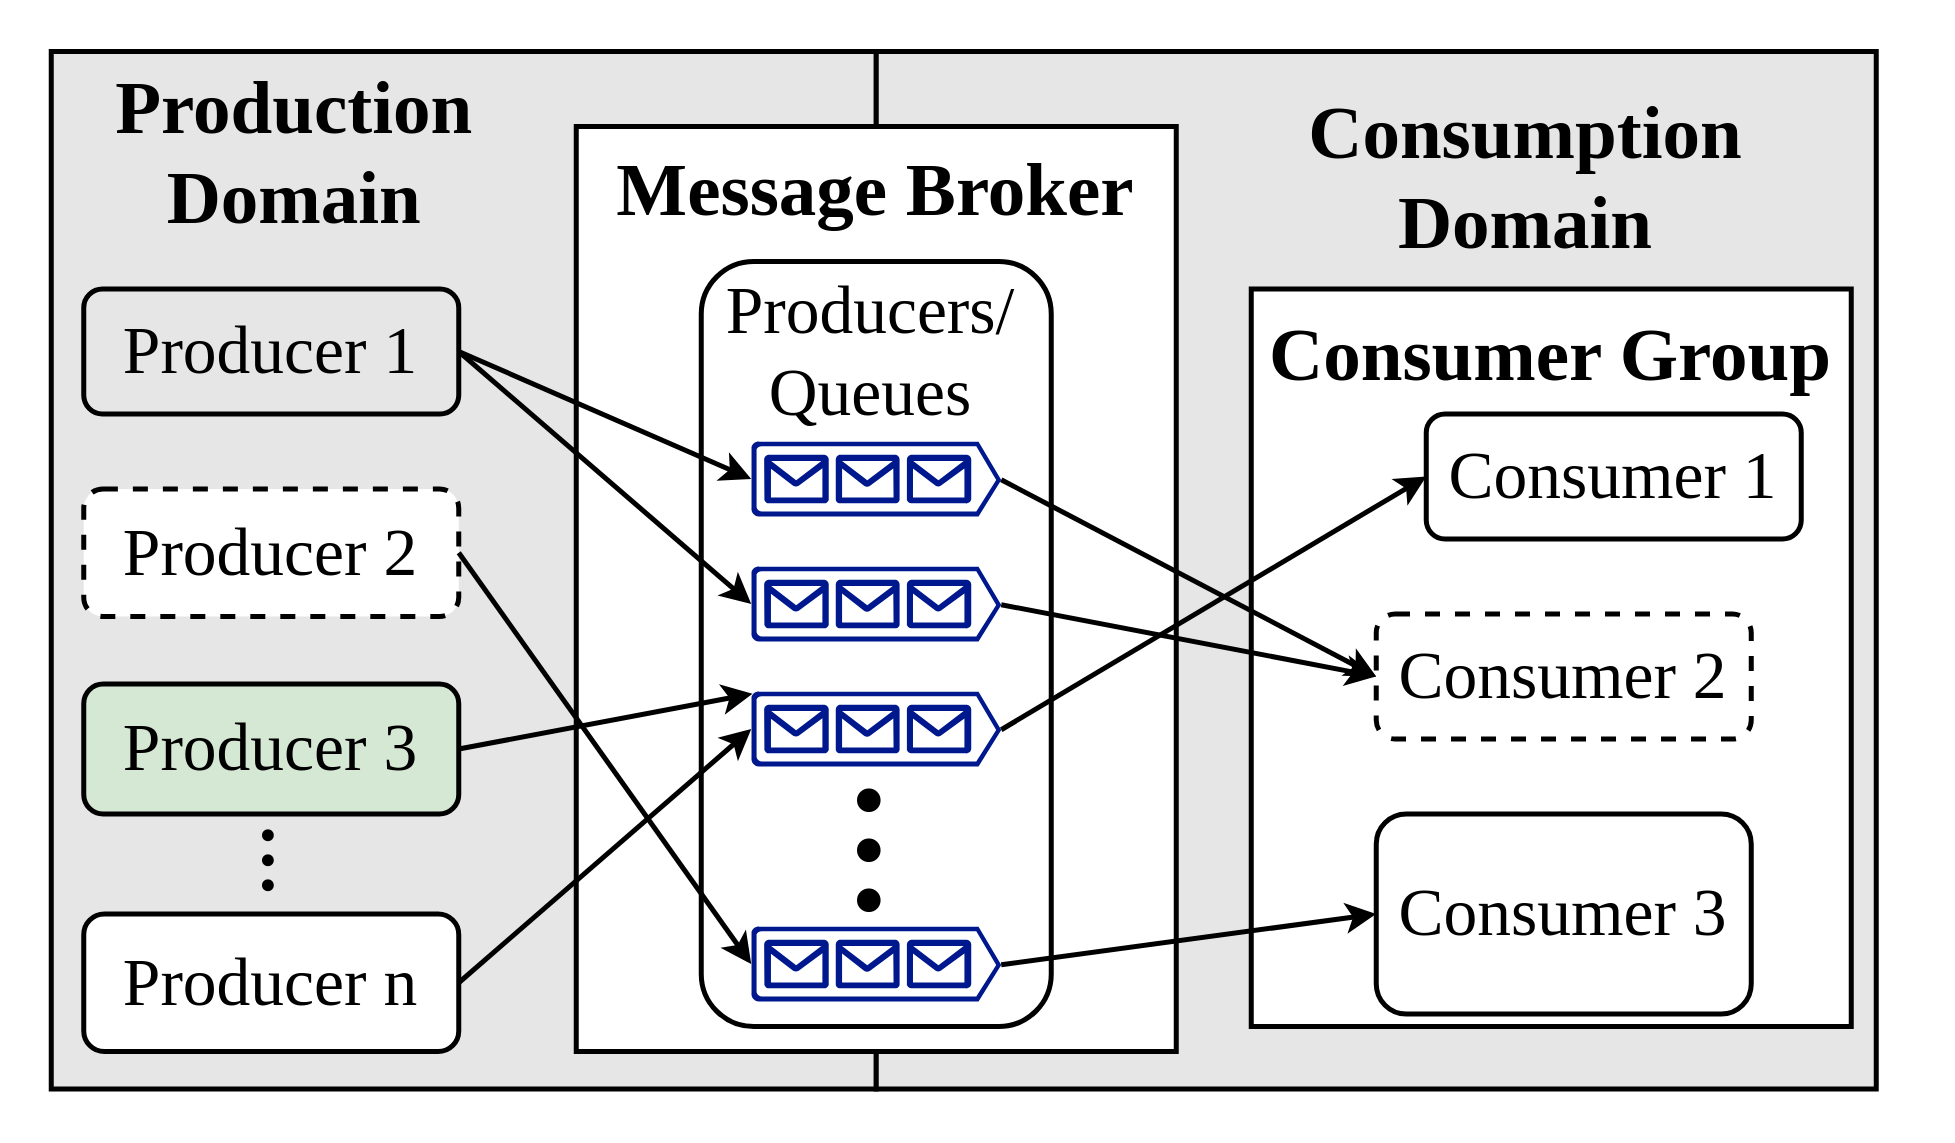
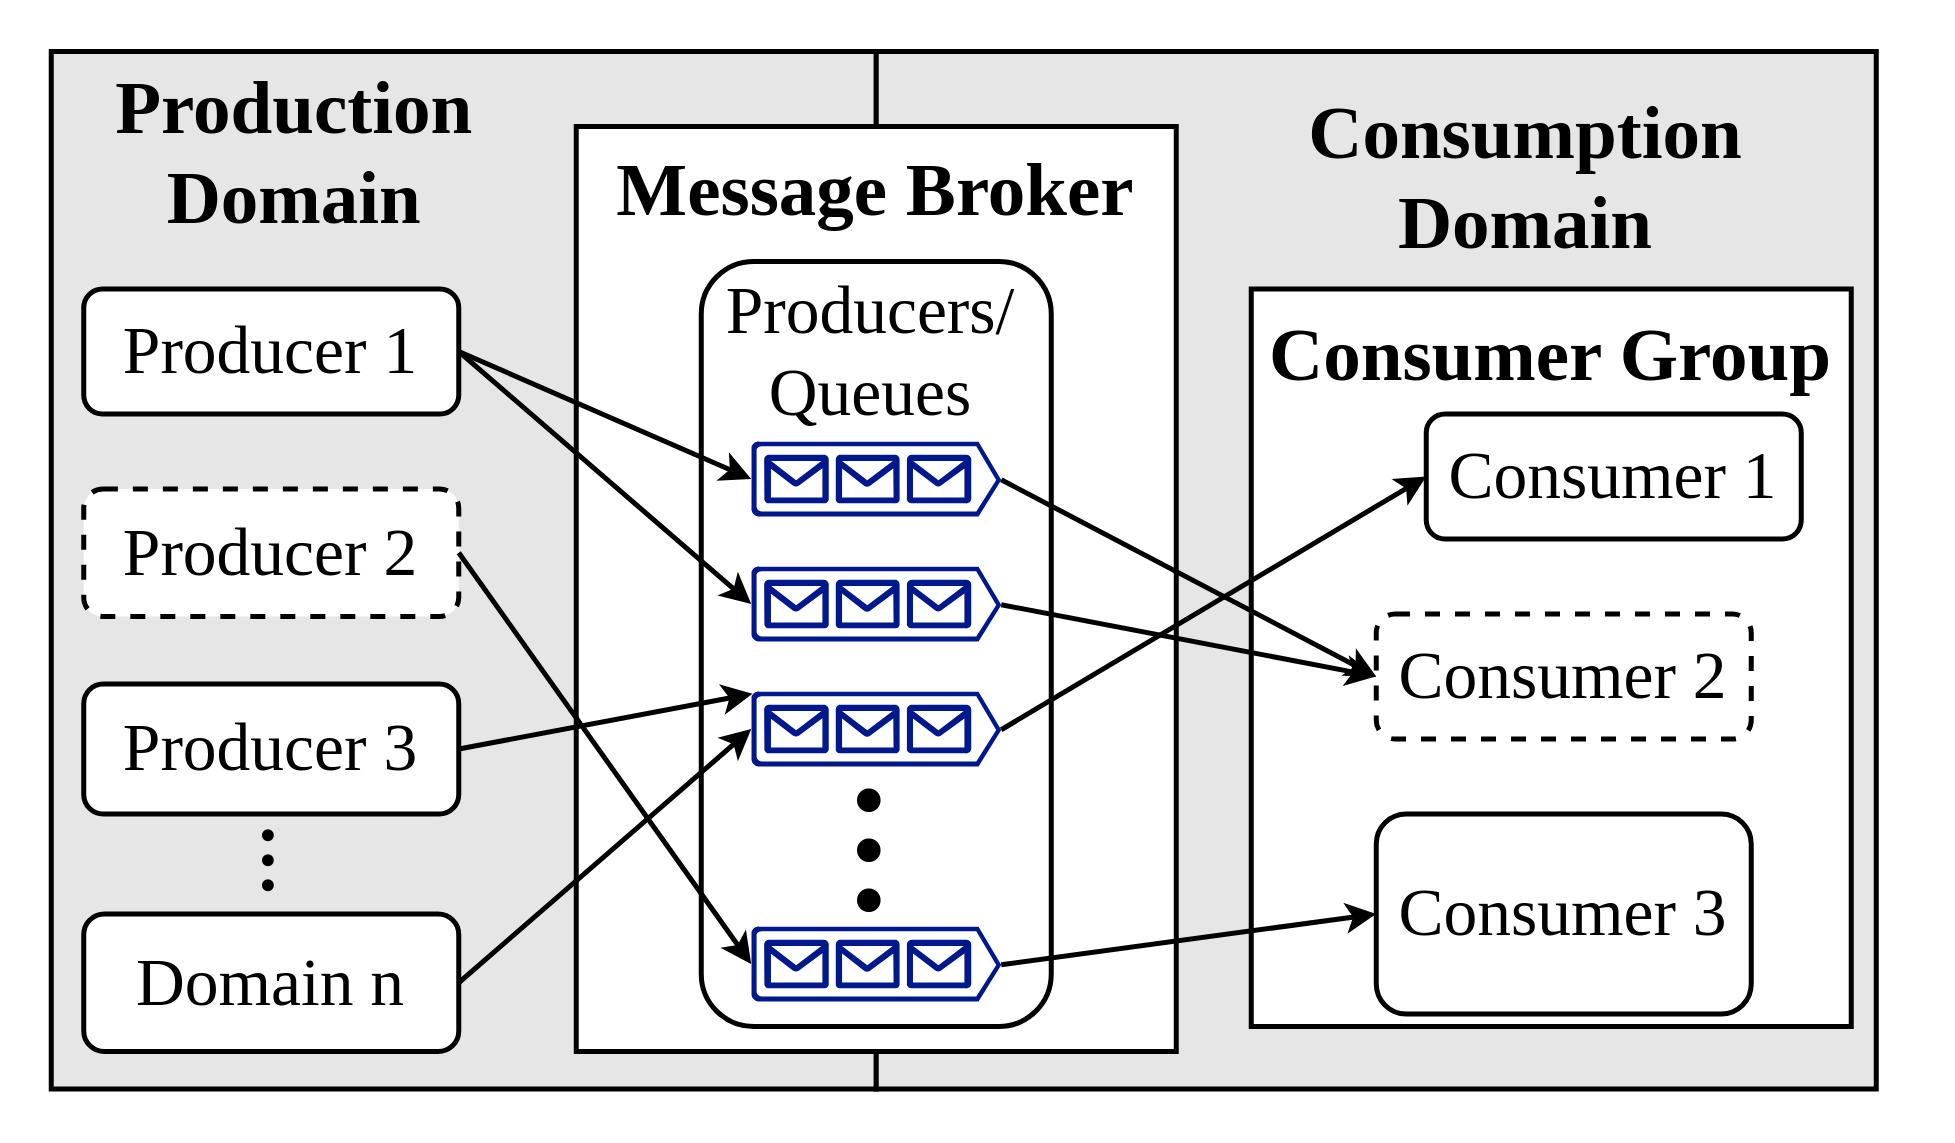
  <mxCell id="0" />
  <mxCell id="1" parent="0" />
  <mxCell id="2" parent="0" />
  <mxCell id="3" value="Production Domain" parent="0" />
  <mxCell id="4" value="" style="rounded=0;whiteSpace=wrap;html=1;strokeWidth=2;fillColor=#E6E6E6;" vertex="1" parent="3"><mxGeometry x="20" y="20" width="330" height="415" as="geometry" /></mxCell>
  <mxCell id="5" value="&lt;span style=&quot;font-size: 30px;&quot;&gt;Production Domain&lt;/span&gt;" style="text;html=1;strokeColor=none;fillColor=none;align=center;verticalAlign=middle;whiteSpace=wrap;rounded=0;strokeWidth=2;fontFamily=Times New Roman;fontSize=30;fontStyle=1" vertex="1" parent="3"><mxGeometry x="30" y="45" width="175" height="30" as="geometry" /></mxCell>
  <mxCell id="6" value="Consumption Domain" parent="0" />
  <mxCell id="7" value="" style="rounded=0;whiteSpace=wrap;html=1;strokeWidth=2;fillColor=#E6E6E6;" vertex="1" parent="6"><mxGeometry x="350" y="20" width="400" height="415" as="geometry" /></mxCell>
  <mxCell id="8" value="&lt;span style=&quot;font-size: 30px;&quot;&gt;Consumption Domain&lt;/span&gt;" style="text;html=1;strokeColor=none;fillColor=none;align=center;verticalAlign=middle;whiteSpace=wrap;rounded=0;strokeWidth=2;fontFamily=Times New Roman;fontSize=30;fontStyle=1" vertex="1" parent="6"><mxGeometry x="470" y="55" width="280" height="30" as="geometry" /></mxCell>
  <mxCell id="9" value="Consumer Group" parent="0" />
  <mxCell id="10" value="" style="rounded=0;whiteSpace=wrap;html=1;flipH=0;flipV=0;strokeWidth=2;" vertex="1" parent="9"><mxGeometry x="500" y="115" width="240" height="295" as="geometry" /></mxCell>
  <mxCell id="11" value="Consumer 1" style="rounded=1;whiteSpace=wrap;html=1;flipH=0;flipV=0;strokeWidth=2;fontFamily=Times New Roman;fontSize=27;" vertex="1" parent="9"><mxGeometry x="570" y="165" width="150" height="50" as="geometry" /></mxCell>
  <mxCell id="12" value="Consumer 2" style="rounded=1;whiteSpace=wrap;html=1;flipH=0;flipV=0;strokeWidth=2;fontFamily=Times New Roman;fontSize=27;dashed=1;" vertex="1" parent="9"><mxGeometry x="550" y="245" width="150" height="50" as="geometry" /></mxCell>
  <mxCell id="13" value="Consumer 3" style="rounded=1;whiteSpace=wrap;html=1;flipH=0;flipV=0;strokeWidth=2;fontFamily=Times New Roman;fontSize=27;" vertex="1" parent="9"><mxGeometry x="550" y="325" width="150" height="80" as="geometry" /></mxCell>
  <mxCell id="14" value="&lt;font style=&quot;font-size: 30px;&quot;&gt;Consumer Group&lt;/font&gt;" style="text;html=1;strokeColor=none;fillColor=none;align=center;verticalAlign=middle;whiteSpace=wrap;rounded=0;strokeWidth=2;fontFamily=Times New Roman;fontSize=80;fontStyle=1" vertex="1" parent="9"><mxGeometry x="480" y="109" width="280" height="30" as="geometry" /></mxCell>
  <mxCell id="15" value="Producers" parent="0" />
- <mxCell id="16" value="Producer 1" style="rounded=1;whiteSpace=wrap;html=1;strokeWidth=2;fontFamily=Times New Roman;fontSize=27;fillColor=#e6e6e6;" vertex="1" parent="15"><mxGeometry x="33" y="115" width="150" height="50" as="geometry" /></mxCell>
+ <mxCell id="16" value="Producer 1" style="rounded=1;whiteSpace=wrap;html=1;strokeWidth=2;fontFamily=Times New Roman;fontSize=27;" vertex="1" parent="15"><mxGeometry x="33" y="115" width="150" height="50" as="geometry" /></mxCell>
  <mxCell id="17" value="Producer 2" style="rounded=1;whiteSpace=wrap;html=1;strokeWidth=2;fontFamily=Times New Roman;fontSize=27;dashed=1;" vertex="1" parent="15"><mxGeometry x="33" y="195" width="150" height="51" as="geometry" /></mxCell>
- <mxCell id="18" value="Producer 3" style="rounded=1;whiteSpace=wrap;html=1;strokeWidth=2;fontFamily=Times New Roman;fontSize=27;fillColor=#d5e8d4;" vertex="1" parent="15"><mxGeometry x="33" y="273" width="150" height="52" as="geometry" /></mxCell>
- <mxCell id="19" value="Producer n" style="rounded=1;whiteSpace=wrap;html=1;strokeWidth=2;fontFamily=Times New Roman;fontSize=27;" vertex="1" parent="15"><mxGeometry x="33" y="365" width="150" height="55" as="geometry" /></mxCell>
+ <mxCell id="18" value="Producer 3" style="rounded=1;whiteSpace=wrap;html=1;strokeWidth=2;fontFamily=Times New Roman;fontSize=27;" vertex="1" parent="15"><mxGeometry x="33" y="273" width="150" height="52" as="geometry" /></mxCell>
+ <mxCell id="19" value="Domain n" style="rounded=1;whiteSpace=wrap;html=1;strokeWidth=2;fontFamily=Times New Roman;fontSize=27;" vertex="1" parent="15"><mxGeometry x="33" y="365" width="150" height="55" as="geometry" /></mxCell>
  <mxCell id="20" value="&lt;font face=&quot;Comic Sans MS&quot; style=&quot;font-size: 40px;&quot;&gt;...&lt;/font&gt;" style="text;html=1;strokeColor=none;fillColor=none;align=center;verticalAlign=middle;whiteSpace=wrap;rounded=0;strokeWidth=2;rotation=90;" vertex="1" parent="15"><mxGeometry x="100" y="333" width="38" height="22" as="geometry" /></mxCell>
  <mxCell id="21" value="Message Broker" parent="0" />
  <mxCell id="22" value="" style="rounded=0;whiteSpace=wrap;html=1;strokeWidth=2;" vertex="1" parent="21"><mxGeometry x="230" y="50" width="240" height="370" as="geometry" /></mxCell>
  <mxCell id="23" value="" style="rounded=1;whiteSpace=wrap;html=1;strokeWidth=2;" vertex="1" parent="21"><mxGeometry x="280" y="104" width="140" height="306" as="geometry" /></mxCell>
  <mxCell id="24" value="" style="sketch=0;aspect=fixed;pointerEvents=1;shadow=0;dashed=0;html=1;strokeColor=none;labelPosition=center;verticalLabelPosition=bottom;verticalAlign=top;align=center;fillColor=#00188D;shape=mxgraph.azure.queue_generic;strokeWidth=2;" vertex="1" parent="21"><mxGeometry x="300" y="226" width="100" height="30" as="geometry" /></mxCell>
  <mxCell id="25" value="" style="sketch=0;aspect=fixed;pointerEvents=1;shadow=0;dashed=0;html=1;strokeColor=none;labelPosition=center;verticalLabelPosition=bottom;verticalAlign=top;align=center;fillColor=#00188D;shape=mxgraph.azure.queue_generic;strokeWidth=2;" vertex="1" parent="21"><mxGeometry x="300" y="276" width="100" height="30" as="geometry" /></mxCell>
  <mxCell id="26" value="" style="sketch=0;aspect=fixed;pointerEvents=1;shadow=0;dashed=0;html=1;strokeColor=none;labelPosition=center;verticalLabelPosition=bottom;verticalAlign=top;align=center;fillColor=#00188D;shape=mxgraph.azure.queue_generic;strokeWidth=2;" vertex="1" parent="21"><mxGeometry x="300" y="176" width="100" height="30" as="geometry" /></mxCell>
  <mxCell id="27" value="" style="sketch=0;aspect=fixed;pointerEvents=1;shadow=0;dashed=0;html=1;strokeColor=none;labelPosition=center;verticalLabelPosition=bottom;verticalAlign=top;align=center;fillColor=#00188D;shape=mxgraph.azure.queue_generic;strokeWidth=2;" vertex="1" parent="21"><mxGeometry x="300" y="370" width="100" height="30" as="geometry" /></mxCell>
  <mxCell id="28" value="&lt;font face=&quot;Comic Sans MS&quot; style=&quot;font-size: 80px;&quot;&gt;...&lt;/font&gt;" style="text;html=1;strokeColor=none;fillColor=none;align=center;verticalAlign=middle;whiteSpace=wrap;rounded=0;strokeWidth=2;rotation=90;" vertex="1" parent="21"><mxGeometry x="342" y="325" width="60" height="30" as="geometry" /></mxCell>
  <mxCell id="29" value="&lt;font style=&quot;font-size: 30px;&quot;&gt;Message Broker&lt;/font&gt;" style="text;html=1;strokeColor=none;fillColor=none;align=center;verticalAlign=middle;whiteSpace=wrap;rounded=0;strokeWidth=2;fontFamily=Times New Roman;fontSize=30;fontStyle=1" vertex="1" parent="21"><mxGeometry x="210" y="60" width="280" height="30" as="geometry" /></mxCell>
  <mxCell id="30" value="&lt;font style=&quot;font-size: 27px;&quot;&gt;Producers/&lt;br&gt;Queues&lt;/font&gt;" style="text;html=1;strokeColor=none;fillColor=none;align=center;verticalAlign=middle;whiteSpace=wrap;rounded=0;strokeWidth=2;fontFamily=Times New Roman;fontSize=20;" vertex="1" parent="21"><mxGeometry x="318" y="125" width="60" height="30" as="geometry" /></mxCell>
  <mxCell id="31" value="producer-partiton" parent="0" />
  <mxCell id="32" value="" style="endArrow=classic;html=1;rounded=0;fontFamily=Comic Sans MS;fontSize=14;strokeWidth=2;entryX=0;entryY=0.5;entryDx=0;entryDy=0;entryPerimeter=0;exitX=1;exitY=0.5;exitDx=0;exitDy=0;" edge="1" parent="31" source="16" target="26"><mxGeometry width="50" height="50" relative="1" as="geometry"><mxPoint x="140" y="172" as="sourcePoint" /><mxPoint x="300" y="172" as="targetPoint" /></mxGeometry></mxCell>
  <mxCell id="33" value="" style="endArrow=classic;html=1;rounded=0;fontFamily=Comic Sans MS;fontSize=14;strokeWidth=2;entryX=0;entryY=0.5;entryDx=0;entryDy=0;entryPerimeter=0;exitX=1;exitY=0.5;exitDx=0;exitDy=0;" edge="1" parent="31" source="16" target="24"><mxGeometry width="50" height="50" relative="1" as="geometry"><mxPoint x="140" y="173" as="sourcePoint" /><mxPoint x="300" y="222" as="targetPoint" /></mxGeometry></mxCell>
  <mxCell id="34" value="" style="endArrow=classic;html=1;rounded=0;fontFamily=Comic Sans MS;fontSize=14;strokeWidth=2;entryX=0;entryY=0.5;entryDx=0;entryDy=0;entryPerimeter=0;exitX=1;exitY=0.5;exitDx=0;exitDy=0;" edge="1" parent="31" source="17"><mxGeometry width="50" height="50" relative="1" as="geometry"><mxPoint x="140" y="231" as="sourcePoint" /><mxPoint x="300" y="385" as="targetPoint" /></mxGeometry></mxCell>
  <mxCell id="35" value="" style="endArrow=classic;html=1;rounded=0;fontFamily=Comic Sans MS;fontSize=14;strokeWidth=2;entryX=0.005;entryY=0.03;entryDx=0;entryDy=0;entryPerimeter=0;exitX=1;exitY=0.5;exitDx=0;exitDy=0;" edge="1" parent="31" source="18" target="25"><mxGeometry width="50" height="50" relative="1" as="geometry"><mxPoint x="140" y="288" as="sourcePoint" /><mxPoint x="300" y="272" as="targetPoint" /></mxGeometry></mxCell>
  <mxCell id="36" value="" style="endArrow=classic;html=1;rounded=0;fontFamily=Comic Sans MS;fontSize=14;strokeWidth=2;entryX=0;entryY=0.5;entryDx=0;entryDy=0;entryPerimeter=0;exitX=1;exitY=0.5;exitDx=0;exitDy=0;" edge="1" parent="31" source="19" target="25"><mxGeometry width="50" height="50" relative="1" as="geometry"><mxPoint x="140" y="395" as="sourcePoint" /><mxPoint x="300" y="272" as="targetPoint" /></mxGeometry></mxCell>
  <mxCell id="37" value="partition-consumer" parent="0" />
  <mxCell id="38" value="" style="endArrow=classic;html=1;rounded=0;fontFamily=Comic Sans MS;fontSize=14;strokeWidth=2;entryX=0;entryY=0.5;entryDx=0;entryDy=0;exitX=1;exitY=0.51;exitDx=0;exitDy=0;exitPerimeter=0;" edge="1" parent="37" source="26" target="12"><mxGeometry width="50" height="50" relative="1" as="geometry"><mxPoint x="460" y="150" as="sourcePoint" /><mxPoint x="620" y="150" as="targetPoint" /></mxGeometry></mxCell>
  <mxCell id="39" value="" style="endArrow=classic;html=1;rounded=0;fontFamily=Comic Sans MS;fontSize=14;strokeWidth=2;entryX=0;entryY=0.5;entryDx=0;entryDy=0;exitX=1;exitY=0.51;exitDx=0;exitDy=0;exitPerimeter=0;" edge="1" parent="37" source="24" target="12"><mxGeometry width="50" height="50" relative="1" as="geometry"><mxPoint x="410" y="182.3" as="sourcePoint" /><mxPoint x="570" y="327" as="targetPoint" /></mxGeometry></mxCell>
  <mxCell id="40" value="" style="endArrow=classic;html=1;rounded=0;fontFamily=Comic Sans MS;fontSize=14;strokeWidth=2;entryX=0;entryY=0.5;entryDx=0;entryDy=0;exitX=1;exitY=0.51;exitDx=0;exitDy=0;exitPerimeter=0;" edge="1" parent="37" source="27" target="13"><mxGeometry width="50" height="50" relative="1" as="geometry"><mxPoint x="410" y="232.3" as="sourcePoint" /><mxPoint x="570" y="327" as="targetPoint" /></mxGeometry></mxCell>
  <mxCell id="41" value="" style="endArrow=classic;html=1;rounded=0;fontFamily=Comic Sans MS;fontSize=14;strokeWidth=2;entryX=0;entryY=0.5;entryDx=0;entryDy=0;exitX=1;exitY=0.51;exitDx=0;exitDy=0;exitPerimeter=0;" edge="1" parent="37" source="25" target="11"><mxGeometry width="50" height="50" relative="1" as="geometry"><mxPoint x="410" y="395.3" as="sourcePoint" /><mxPoint x="570" y="385" as="targetPoint" /></mxGeometry></mxCell>
